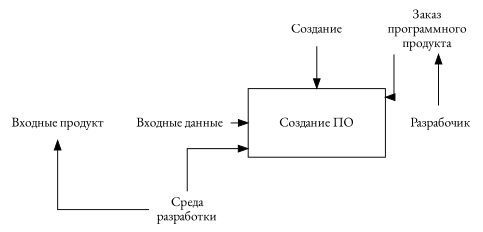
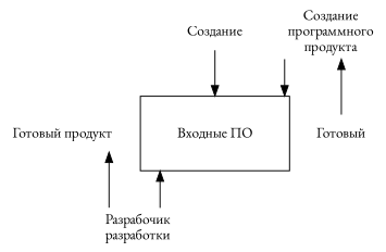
  digraph {
    fontname="EB Garamond"
    splines=ortho
    node [fontname="EB Garamond" shape=none]
    edge [fontname="EB Garamond"]
-   n1 [height=1 label="Создание ПО" shape=rect width=2]
-   n2 [label="Входные продукт"]
-   n3 [label="Входные данные"]
-   n4 [label="Среда\nразработки"]
+   n1 [height=1 label="Входные ПО" shape=rect width=2]
+   n2 [label="Готовый продукт"]
+   n4 [label="Разрабочик\nразработки"]
    n5 [label="Создание"]
-   n6 [label="Заказ\nпрограммного\nпродукта"]
-   n7 [label="Разрабочик"]
+   n6 [label="Создание\nпрограммного\nпродукта"]
+   n7 [label="Готовый"]
    subgraph sub_1 {
      rank=same
      n1
      n2
-     n3
    }
    n1 -> n4 [dir=back]
-   n3 -> n1
    n4 -> n2
    n5 -> n1
    n6 -> n1
    n6 -> n7 [dir=back]
  }
